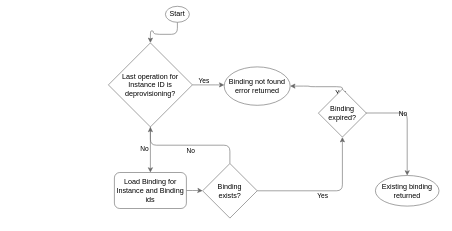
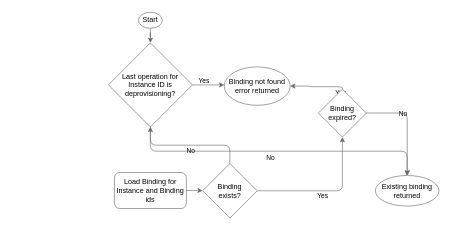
  <mxCell id="0" />
  <mxCell id="1" parent="0" />
  <mxCell id="2" style="edgeStyle=orthogonalEdgeStyle;rounded=1;orthogonalLoop=1;jettySize=auto;html=1;curved=0;strokeColor=#666666;" parent="1" source="3" target="7" edge="1"><mxGeometry relative="1" as="geometry" /></mxCell>
- <mxCell id="3" value="Start" style="ellipse;whiteSpace=wrap;html=1;strokeColor=#666666;fillColor=#ffffff;fontColor=#000000;" parent="1" vertex="1"><mxGeometry x="275" y="10" width="40" height="26.67" as="geometry" /></mxCell>
+ <mxCell id="3" value="Start" style="ellipse;whiteSpace=wrap;html=1;strokeColor=#666666;fillColor=#ffffff;fontColor=#000000;" parent="1" vertex="1"><mxGeometry x="230" y="20" width="40" height="26.67" as="geometry" /></mxCell>
  <mxCell id="4" style="edgeStyle=orthogonalEdgeStyle;rounded=1;orthogonalLoop=1;jettySize=auto;html=1;exitX=1;exitY=0.5;exitDx=0;exitDy=0;entryX=0;entryY=0.5;entryDx=0;entryDy=0;strokeColor=#666666;curved=0;fontColor=#000000;labelBackgroundColor=none;" parent="1" edge="1"><mxGeometry relative="1" as="geometry"><mxPoint x="20" y="141" as="targetPoint" /></mxGeometry></mxCell>
- <mxCell id="5" value="No" style="edgeStyle=orthogonalEdgeStyle;rounded=1;orthogonalLoop=1;jettySize=auto;html=1;exitX=0.5;exitY=1;exitDx=0;exitDy=0;entryX=0.5;entryY=0;entryDx=0;entryDy=0;strokeColor=#666666;curved=0;fontColor=#000000;labelBackgroundColor=none;" parent="1" source="7" target="9" edge="1"><mxGeometry x="-0.057" y="-10" relative="1" as="geometry"><mxPoint as="offset" /></mxGeometry></mxCell>
+ <mxCell id="5" value="No" style="edgeStyle=orthogonalEdgeStyle;rounded=1;orthogonalLoop=1;jettySize=auto;html=1;exitX=0.5;exitY=1;exitDx=0;exitDy=0;strokeColor=#666666;curved=0;fontColor=#000000;labelBackgroundColor=none;" parent="1" source="7" target="16" edge="1"><mxGeometry x="-0.057" y="-10" relative="1" as="geometry"><mxPoint as="offset" /></mxGeometry></mxCell>
  <mxCell id="6" value="Yes" style="edgeStyle=orthogonalEdgeStyle;rounded=1;orthogonalLoop=1;jettySize=auto;html=1;curved=0;strokeColor=#666666;labelBackgroundColor=none;fontColor=#000000;" parent="1" source="7" target="17" edge="1"><mxGeometry x="-0.297" y="7" relative="1" as="geometry"><mxPoint as="offset" /><mxPoint x="355" y="141" as="targetPoint" /><Array as="points"><mxPoint x="369" y="141" /><mxPoint x="369" y="141" /></Array></mxGeometry></mxCell>
  <mxCell id="7" value="Last operation for Instance ID is deprovisioning?" style="rhombus;whiteSpace=wrap;html=1;strokeColor=#666666;fillColor=#ffffff;fontColor=#000000;" parent="1" vertex="1"><mxGeometry x="180" y="71" width="140" height="140" as="geometry" /></mxCell>
  <mxCell id="8" style="edgeStyle=orthogonalEdgeStyle;rounded=1;orthogonalLoop=1;jettySize=auto;html=1;strokeColor=#666666;curved=0;fontColor=#000000;labelBackgroundColor=none;entryX=0;entryY=0.5;entryDx=0;entryDy=0;" parent="1" source="9" target="12" edge="1"><mxGeometry relative="1" as="geometry"><mxPoint x="142" y="443" as="targetPoint" /></mxGeometry></mxCell>
  <mxCell id="9" value="Load Binding for Instance and Binding ids" style="whiteSpace=wrap;html=1;strokeColor=#666666;fillColor=#ffffff;fontColor=#000000;rounded=1;" parent="1" vertex="1"><mxGeometry x="190" y="287" width="120" height="60" as="geometry" /></mxCell>
  <mxCell id="10" value="No" style="edgeStyle=orthogonalEdgeStyle;rounded=1;orthogonalLoop=1;jettySize=auto;html=1;exitX=0.5;exitY=0;exitDx=0;exitDy=0;strokeColor=#666666;curved=0;fontColor=#000000;labelBackgroundColor=none;" parent="1" source="12" target="7" edge="1"><mxGeometry x="-0.007" y="9" relative="1" as="geometry"><mxPoint x="414" y="231" as="targetPoint" /><mxPoint as="offset" /></mxGeometry></mxCell>
  <mxCell id="11" value="Yes" style="edgeStyle=orthogonalEdgeStyle;rounded=1;orthogonalLoop=1;jettySize=auto;html=1;exitX=1;exitY=0.5;exitDx=0;exitDy=0;strokeColor=#666666;curved=0;fontColor=#000000;labelBackgroundColor=none;" parent="1" source="12" target="15" edge="1"><mxGeometry x="-0.057" y="-8" relative="1" as="geometry"><mxPoint as="offset" /></mxGeometry></mxCell>
  <mxCell id="12" value="Binding &lt;br&gt;exists?" style="rhombus;whiteSpace=wrap;html=1;strokeColor=#666666;fillColor=#ffffff;fontColor=#000000;" parent="1" vertex="1"><mxGeometry x="337" y="272" width="91" height="91" as="geometry" /></mxCell>
  <mxCell id="13" value="Yes" style="edgeStyle=orthogonalEdgeStyle;rounded=1;orthogonalLoop=1;jettySize=auto;html=1;exitX=0.5;exitY=0;exitDx=0;exitDy=0;strokeColor=#666666;curved=0;fontColor=#000000;labelBackgroundColor=none;entryX=1;entryY=0.5;entryDx=0;entryDy=0;" parent="1" source="15" target="17" edge="1"><mxGeometry x="-0.854" y="11" relative="1" as="geometry"><mxPoint x="571.5" y="238" as="targetPoint" /><mxPoint as="offset" /><Array as="points"><mxPoint x="515" y="144" /></Array></mxGeometry></mxCell>
  <mxCell id="14" value="No" style="edgeStyle=orthogonalEdgeStyle;rounded=1;orthogonalLoop=1;jettySize=auto;html=1;exitX=0.955;exitY=0.498;exitDx=0;exitDy=0;strokeColor=#666666;curved=0;fontColor=#000000;labelBackgroundColor=none;exitPerimeter=0;" parent="1" source="15" target="16" edge="1"><mxGeometry x="-0.156" y="-7" relative="1" as="geometry"><mxPoint as="offset" /><mxPoint x="619" y="318.5" as="targetPoint" /></mxGeometry></mxCell>
  <mxCell id="15" value="Binding expired?" style="rhombus;whiteSpace=wrap;html=1;strokeColor=#666666;fillColor=#ffffff;fontColor=#000000;" parent="1" vertex="1"><mxGeometry x="530" y="148" width="80" height="80" as="geometry" /></mxCell>
  <mxCell id="16" value="Existing binding returned" style="ellipse;whiteSpace=wrap;html=1;strokeColor=#666666;fillColor=#ffffff;fontColor=#000000;" parent="1" vertex="1"><mxGeometry x="625" y="292" width="106" height="51" as="geometry" /></mxCell>
  <mxCell id="17" value="Binding not found error returned" style="ellipse;whiteSpace=wrap;html=1;strokeColor=#666666;fillColor=#ffffff;fontColor=#000000;" parent="1" vertex="1"><mxGeometry x="373" y="111" width="110" height="64" as="geometry" /></mxCell>
